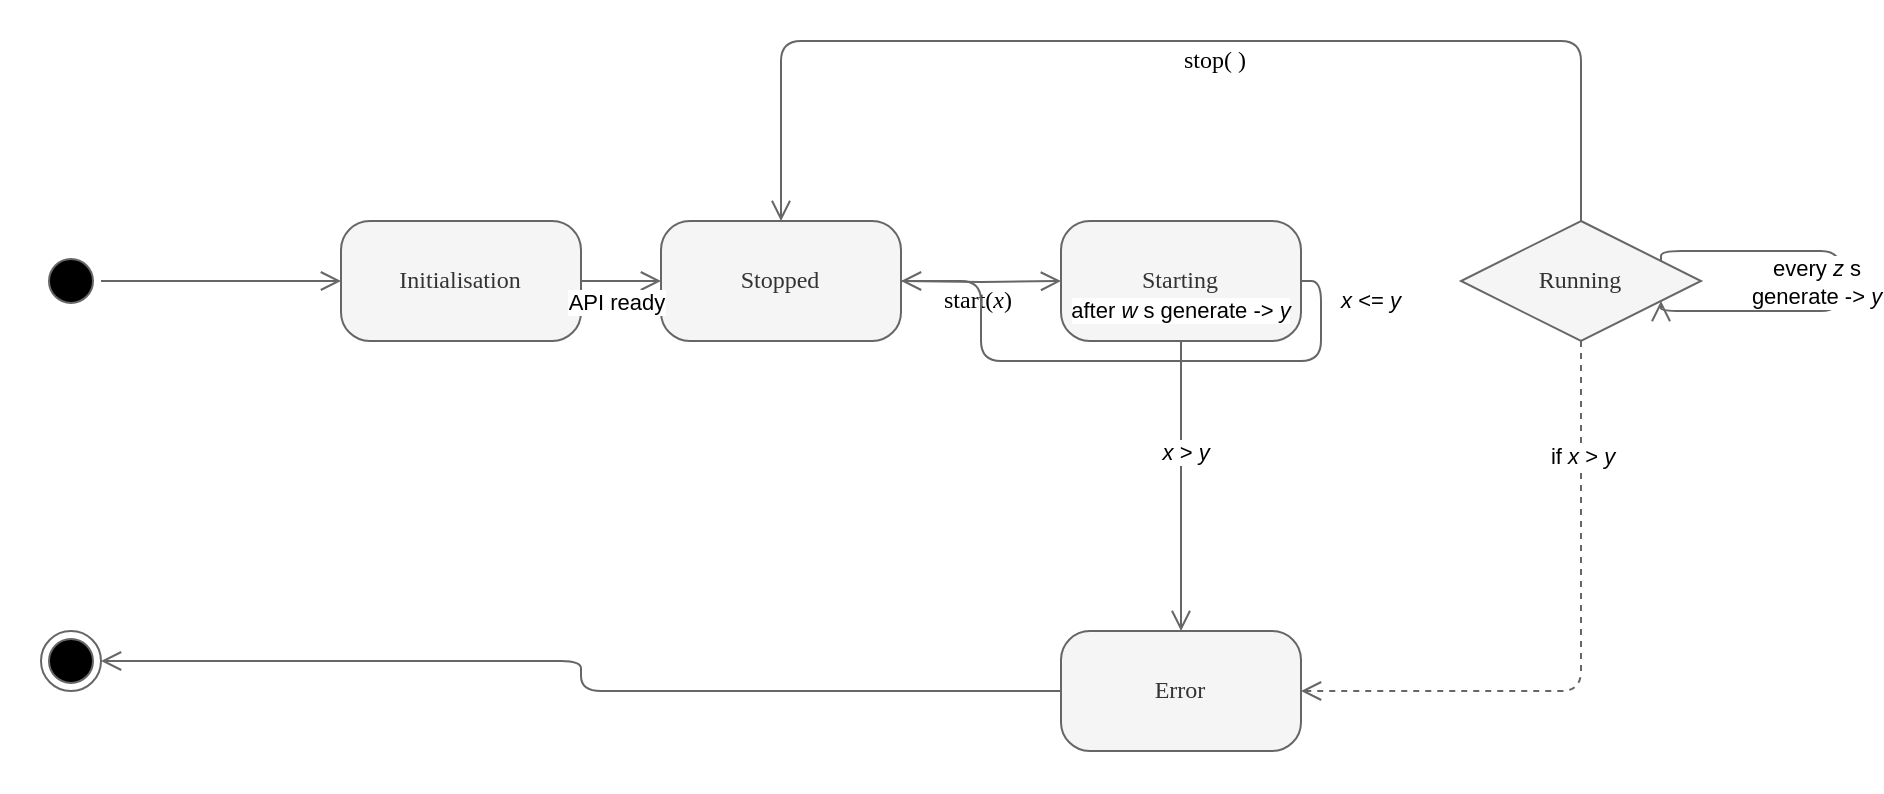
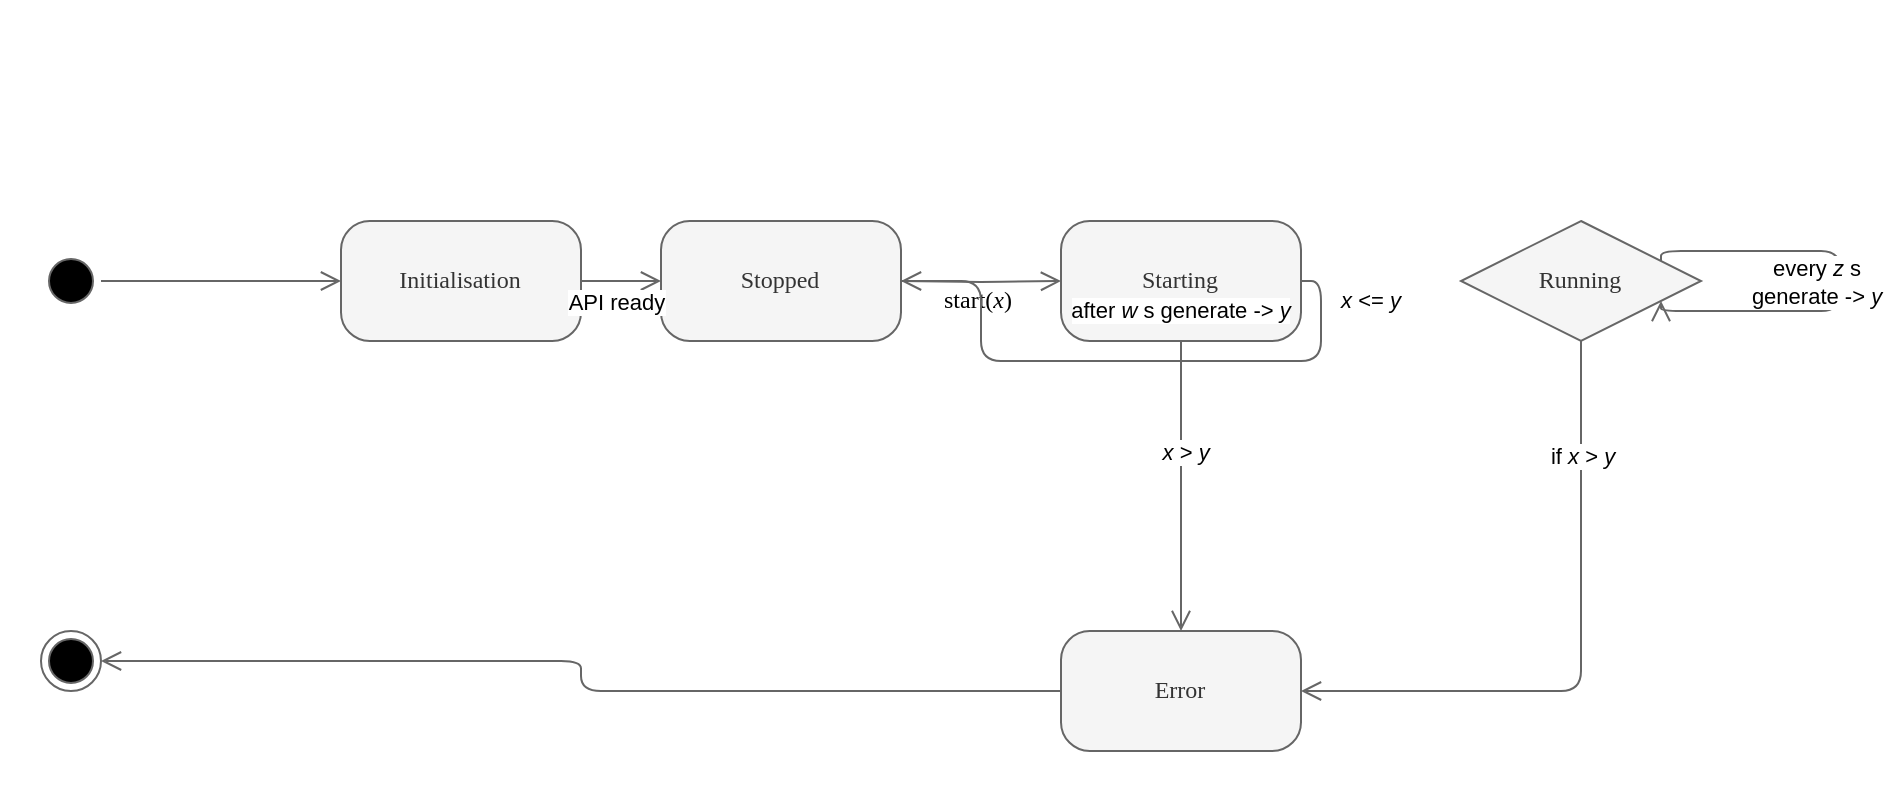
  <mxCell id="0" />
  <mxCell id="1" parent="0" />
  <mxCell id="2" value="" style="ellipse;html=1;shape=startState;fillColor=#000000;strokeColor=#666666;rounded=1;shadow=0;comic=0;labelBackgroundColor=none;fontFamily=Verdana;fontSize=12;fontColor=#000000;align=center;direction=south;" parent="1" vertex="1"><mxGeometry x="20" y="125" width="30" height="30" as="geometry" /></mxCell>
  <mxCell id="3" value="Initialisation" style="rounded=1;whiteSpace=wrap;html=1;arcSize=24;fillColor=#f5f5f5;strokeColor=#666666;shadow=0;comic=0;labelBackgroundColor=none;fontFamily=Verdana;fontSize=12;fontColor=#333333;align=center;" parent="1" vertex="1"><mxGeometry x="170" y="110" width="120" height="60" as="geometry" /></mxCell>
  <mxCell id="4" style="edgeStyle=orthogonalEdgeStyle;html=1;labelBackgroundColor=none;endArrow=open;endSize=8;strokeColor=#666666;fontFamily=Verdana;fontSize=12;align=left;" parent="1" source="2" target="3" edge="1"><mxGeometry relative="1" as="geometry" /></mxCell>
  <mxCell id="5" value="&lt;div&gt;Stopped&lt;/div&gt;" style="rounded=1;whiteSpace=wrap;html=1;arcSize=24;fillColor=#f5f5f5;strokeColor=#666666;shadow=0;comic=0;labelBackgroundColor=none;fontFamily=Verdana;fontSize=12;fontColor=#333333;align=center;" parent="1" vertex="1"><mxGeometry x="330" y="110" width="120" height="60" as="geometry" /></mxCell>
  <mxCell id="6" style="edgeStyle=orthogonalEdgeStyle;html=1;labelBackgroundColor=none;endArrow=open;endSize=8;strokeColor=#666666;fontFamily=Verdana;fontSize=12;align=left;entryX=0;entryY=0.5;entryDx=0;entryDy=0;exitX=1;exitY=0.5;exitDx=0;exitDy=0;" parent="1" source="3" target="5" edge="1"><mxGeometry relative="1" as="geometry"><mxPoint x="60" y="150" as="sourcePoint" /><mxPoint x="140" y="150" as="targetPoint" /></mxGeometry></mxCell>
  <mxCell id="7" value="API ready" style="edgeLabel;html=1;align=center;verticalAlign=middle;resizable=0;points=[];" vertex="1" connectable="0" parent="6"><mxGeometry x="-0.158" y="1" relative="1" as="geometry"><mxPoint y="11" as="offset" /></mxGeometry></mxCell>
  <mxCell id="8" value="Starting" style="rounded=1;whiteSpace=wrap;html=1;arcSize=24;fillColor=#f5f5f5;strokeColor=#666666;shadow=0;comic=0;labelBackgroundColor=none;fontFamily=Verdana;fontSize=12;fontColor=#333333;align=center;" parent="1" vertex="1"><mxGeometry x="530" y="110" width="120" height="60" as="geometry" /></mxCell>
  <mxCell id="9" value="start(&lt;i&gt;x&lt;/i&gt;)" style="edgeStyle=orthogonalEdgeStyle;html=1;labelBackgroundColor=none;endArrow=open;endSize=8;strokeColor=#666666;fontFamily=Verdana;fontSize=12;align=left;entryX=0;entryY=0.5;entryDx=0;entryDy=0;" parent="1" target="8" edge="1"><mxGeometry x="-0.5" y="-10" relative="1" as="geometry"><mxPoint x="450" y="140" as="sourcePoint" /><mxPoint x="340" y="150" as="targetPoint" /><mxPoint as="offset" /></mxGeometry></mxCell>
  <mxCell id="10" value="&lt;div&gt;Running&lt;/div&gt;" style="rhombus;whiteSpace=wrap;html=1;arcSize=24;fillColor=#f5f5f5;strokeColor=#666666;shadow=0;comic=0;labelBackgroundColor=none;fontFamily=Verdana;fontSize=12;fontColor=#333333;align=center;" parent="1" vertex="1"><mxGeometry x="730" y="110" width="120" height="60" as="geometry" /></mxCell>
  <mxCell id="11" style="edgeStyle=orthogonalEdgeStyle;html=1;labelBackgroundColor=none;endArrow=open;endSize=8;strokeColor=#666666;fontFamily=Verdana;fontSize=12;align=left;exitX=1;exitY=0.5;exitDx=0;exitDy=0;" parent="1" source="8" target="5" edge="1"><mxGeometry relative="1" as="geometry"><mxPoint x="460" y="150" as="sourcePoint" /><mxPoint x="540" y="150" as="targetPoint" /></mxGeometry></mxCell>
  <mxCell id="12" value="&lt;div&gt;Error&lt;/div&gt;" style="rounded=1;whiteSpace=wrap;html=1;arcSize=24;fillColor=#f5f5f5;strokeColor=#666666;shadow=0;comic=0;labelBackgroundColor=none;fontFamily=Verdana;fontSize=12;fontColor=#333333;align=center;" parent="1" vertex="1"><mxGeometry x="530" y="315" width="120" height="60" as="geometry" /></mxCell>
  <mxCell id="13" style="edgeStyle=orthogonalEdgeStyle;html=1;labelBackgroundColor=none;endArrow=open;endSize=8;strokeColor=#666666;fontFamily=Verdana;fontSize=12;align=left;entryX=0.5;entryY=0;entryDx=0;entryDy=0;exitX=0.5;exitY=1;exitDx=0;exitDy=0;" parent="1" source="8" target="12" edge="1"><mxGeometry relative="1" as="geometry"><mxPoint x="460" y="150" as="sourcePoint" /><mxPoint x="540" y="150" as="targetPoint" /></mxGeometry></mxCell>
  <mxCell id="14" value="&amp;nbsp;&lt;i&gt;x&lt;/i&gt; &amp;gt; &lt;i&gt;y&lt;/i&gt;" style="edgeLabel;html=1;align=center;verticalAlign=middle;resizable=0;points=[];" parent="13" vertex="1" connectable="0"><mxGeometry x="-0.297" relative="1" as="geometry"><mxPoint y="4" as="offset" /></mxGeometry></mxCell>
- <mxCell id="15" style="edgeStyle=orthogonalEdgeStyle;html=1;labelBackgroundColor=none;endArrow=open;endSize=8;strokeColor=#666666;fontFamily=Verdana;fontSize=12;align=left;entryX=1;entryY=0.5;entryDx=0;entryDy=0;exitX=0.5;exitY=1;exitDx=0;exitDy=0;dashed=1;" parent="1" source="10" target="12" edge="1"><mxGeometry relative="1" as="geometry"><mxPoint x="600" y="180" as="sourcePoint" /><mxPoint x="600" y="310" as="targetPoint" /></mxGeometry></mxCell>
+ <mxCell id="15" style="edgeStyle=orthogonalEdgeStyle;html=1;labelBackgroundColor=none;endArrow=open;endSize=8;strokeColor=#666666;fontFamily=Verdana;fontSize=12;align=left;entryX=1;entryY=0.5;entryDx=0;entryDy=0;exitX=0.5;exitY=1;exitDx=0;exitDy=0;" parent="1" source="10" target="12" edge="1"><mxGeometry relative="1" as="geometry"><mxPoint x="600" y="180" as="sourcePoint" /><mxPoint x="600" y="310" as="targetPoint" /></mxGeometry></mxCell>
  <mxCell id="16" value="if &lt;i&gt;x&lt;/i&gt; &amp;gt; &lt;i&gt;y&lt;/i&gt;" style="edgeLabel;html=1;align=center;verticalAlign=middle;resizable=0;points=[];" parent="15" vertex="1" connectable="0"><mxGeometry x="-0.157" y="1" relative="1" as="geometry"><mxPoint x="-1" y="-76" as="offset" /></mxGeometry></mxCell>
  <mxCell id="17" value="" style="ellipse;html=1;shape=endState;fillColor=#000000;strokeColor=#666666;rounded=1;shadow=0;comic=0;labelBackgroundColor=none;fontFamily=Verdana;fontSize=12;fontColor=#000000;align=center;" parent="1" vertex="1"><mxGeometry x="20" y="315" width="30" height="30" as="geometry" /></mxCell>
  <mxCell id="18" style="edgeStyle=orthogonalEdgeStyle;html=1;labelBackgroundColor=none;endArrow=open;endSize=8;strokeColor=#666666;fontFamily=Verdana;fontSize=12;align=left;entryX=1;entryY=0.5;entryDx=0;entryDy=0;exitX=0;exitY=0.5;exitDx=0;exitDy=0;" parent="1" source="12" target="17" edge="1"><mxGeometry relative="1" as="geometry"><mxPoint x="260" y="150" as="sourcePoint" /><mxPoint x="340" y="150" as="targetPoint" /></mxGeometry></mxCell>
- <mxCell id="19" value="stop( )" style="edgeStyle=orthogonalEdgeStyle;html=1;labelBackgroundColor=none;endArrow=open;endSize=8;strokeColor=#666666;fontFamily=Verdana;fontSize=12;align=left;entryX=0.5;entryY=0;entryDx=0;entryDy=0;exitX=0.5;exitY=0;exitDx=0;exitDy=0;" parent="1" source="10" target="5" edge="1"><mxGeometry y="10" relative="1" as="geometry"><mxPoint x="800" y="180" as="sourcePoint" /><mxPoint x="660" y="340" as="targetPoint" /><Array as="points"><mxPoint x="790" y="20" /><mxPoint x="390" y="20" /></Array><mxPoint as="offset" /></mxGeometry></mxCell>
  <mxCell id="20" style="edgeStyle=orthogonalEdgeStyle;html=1;labelBackgroundColor=none;endArrow=open;endSize=8;strokeColor=#666666;fontFamily=Verdana;fontSize=12;align=left;entryX=1;entryY=0.75;entryDx=0;entryDy=0;exitX=1;exitY=0.25;exitDx=0;exitDy=0;" parent="1" source="10" target="10" edge="1"><mxGeometry relative="1" as="geometry"><mxPoint x="940" y="120" as="sourcePoint" /><mxPoint x="340" y="150" as="targetPoint" /><Array as="points"><mxPoint x="920" y="125" /><mxPoint x="920" y="155" /></Array></mxGeometry></mxCell>
  <mxCell id="21" value="every &lt;i&gt;z&lt;/i&gt; s&lt;br&gt;generate -&amp;gt; &lt;i&gt;y&lt;/i&gt;" style="edgeLabel;html=1;align=center;verticalAlign=middle;resizable=0;points=[];" parent="20" vertex="1" connectable="0"><mxGeometry x="0.349" relative="1" as="geometry"><mxPoint x="10" y="-15" as="offset" /></mxGeometry></mxCell>
  <mxCell id="22" value="after &lt;i&gt;w&lt;/i&gt; s generate -&amp;gt; &lt;i&gt;y&lt;/i&gt;" style="edgeLabel;html=1;align=center;verticalAlign=middle;resizable=0;points=[];" parent="1" vertex="1" connectable="0"><mxGeometry x="589.998" y="154.997" as="geometry" /></mxCell>
  <mxCell id="23" value="&lt;i&gt;x&lt;/i&gt; &amp;lt;= &lt;i&gt;y&lt;/i&gt;" style="edgeLabel;html=1;align=center;verticalAlign=middle;resizable=0;points=[];" parent="1" vertex="1" connectable="0"><mxGeometry x="690" y="149.997" as="geometry"><mxPoint x="-6" as="offset" /></mxGeometry></mxCell>
